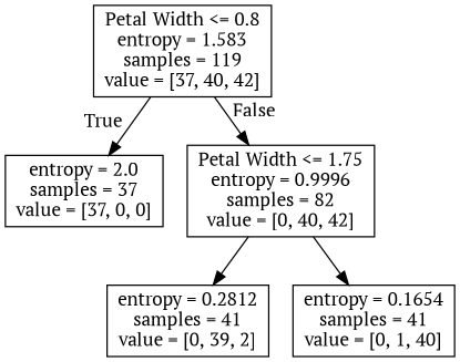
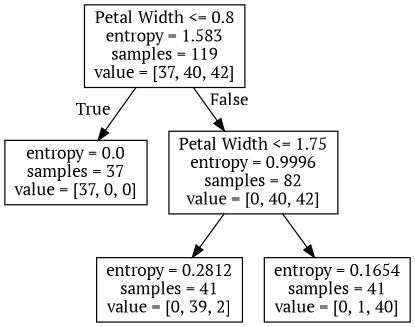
  digraph {
    fontname="PT Serif"
    node [shape=box fontname="PT Serif"]
    edge [fontname="PT Serif"]
    n1 [label="Petal Width <= 0.8\nentropy = 1.583\nsamples = 119\nvalue = [37, 40, 42]"]
-   n2 [label="entropy = 2.0\nsamples = 37\nvalue = [37, 0, 0]"]
+   n2 [label="entropy = 0.0\nsamples = 37\nvalue = [37, 0, 0]"]
    n3 [label="Petal Width <= 1.75\nentropy = 0.9996\nsamples = 82\nvalue = [0, 40, 42]"]
    n4 [label="entropy = 0.2812\nsamples = 41\nvalue = [0, 39, 2]"]
    n5 [label="entropy = 0.1654\nsamples = 41\nvalue = [0, 1, 40]"]
    n1 -> n2 [headlabel=True labelangle=45 labeldistance=2.5]
    n1 -> n3 [headlabel=False labelangle=-45 labeldistance=2.5]
    n3 -> n4
    n3 -> n5
  }
